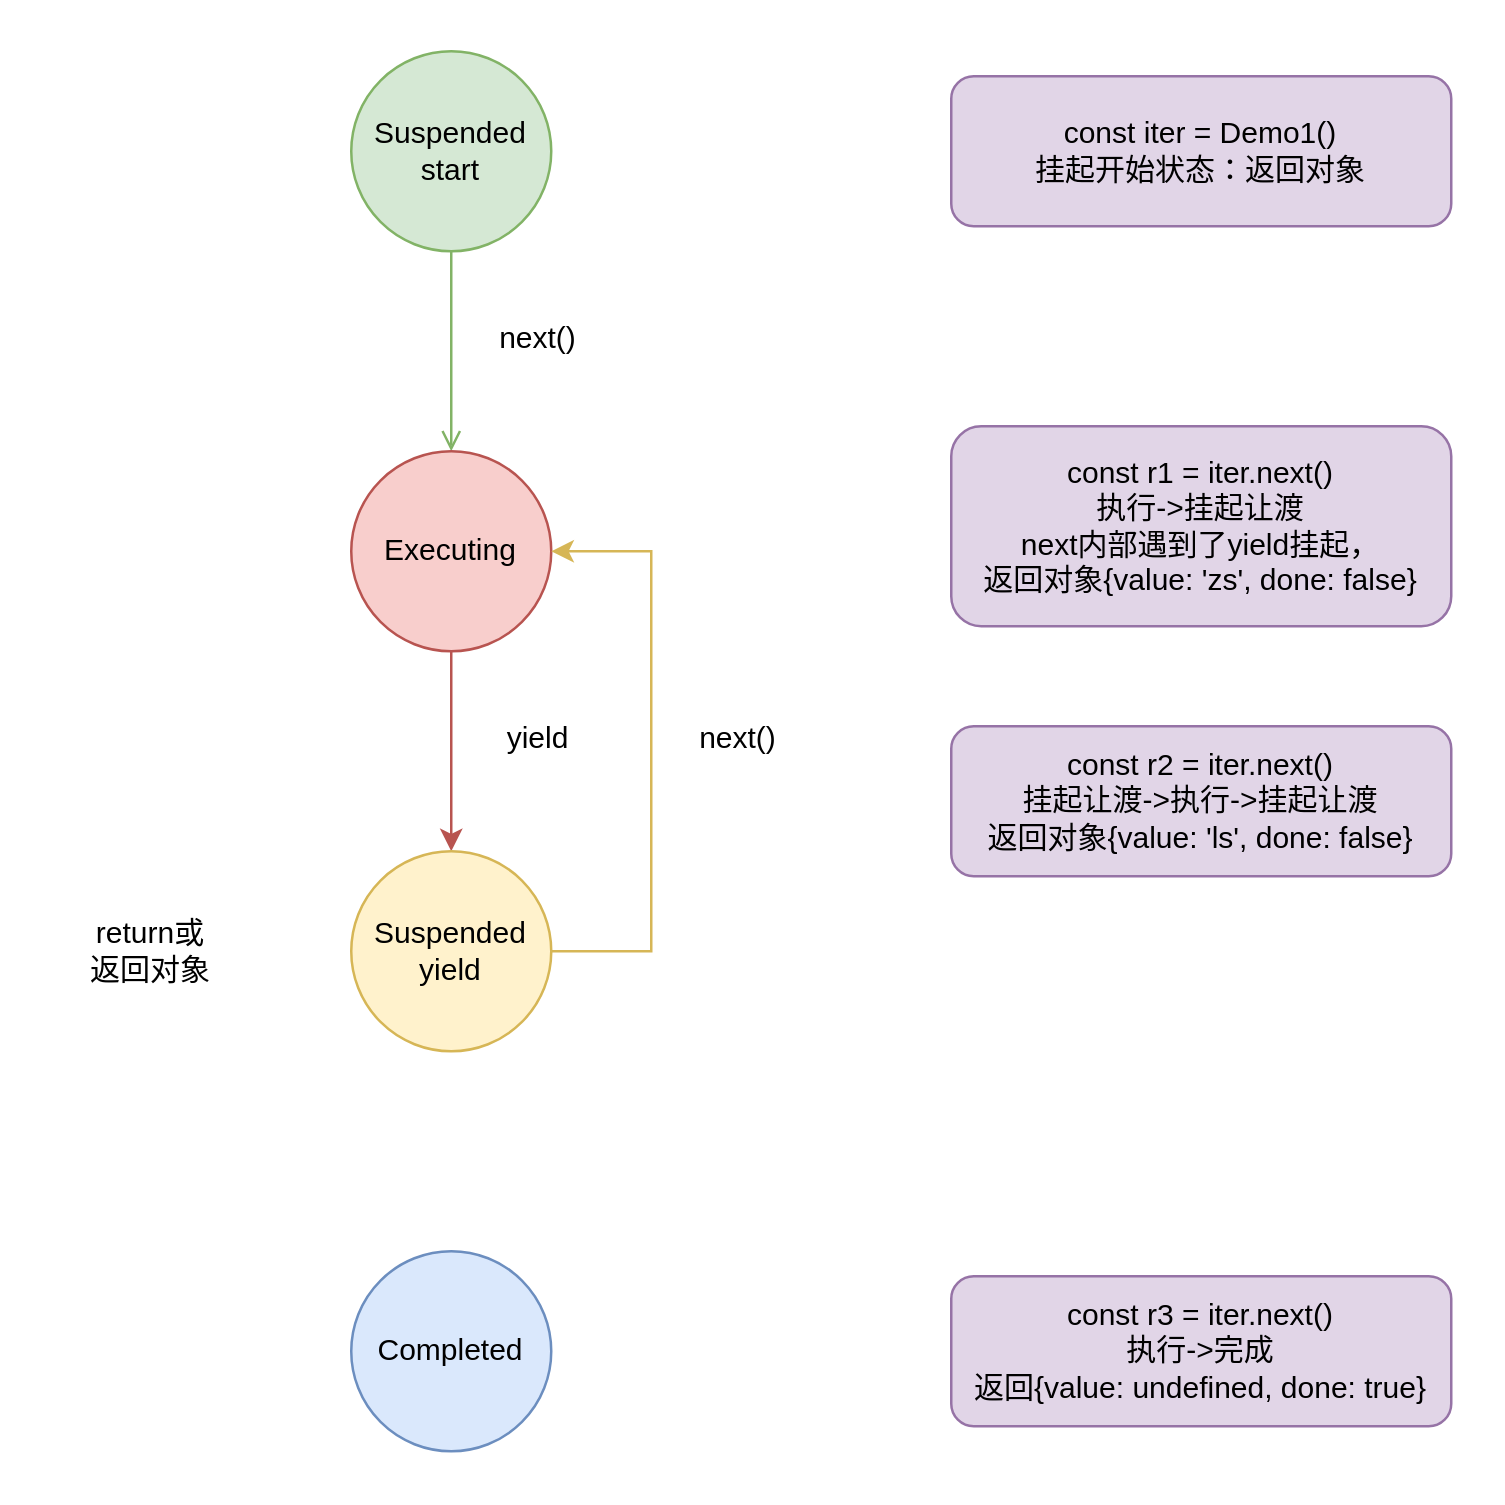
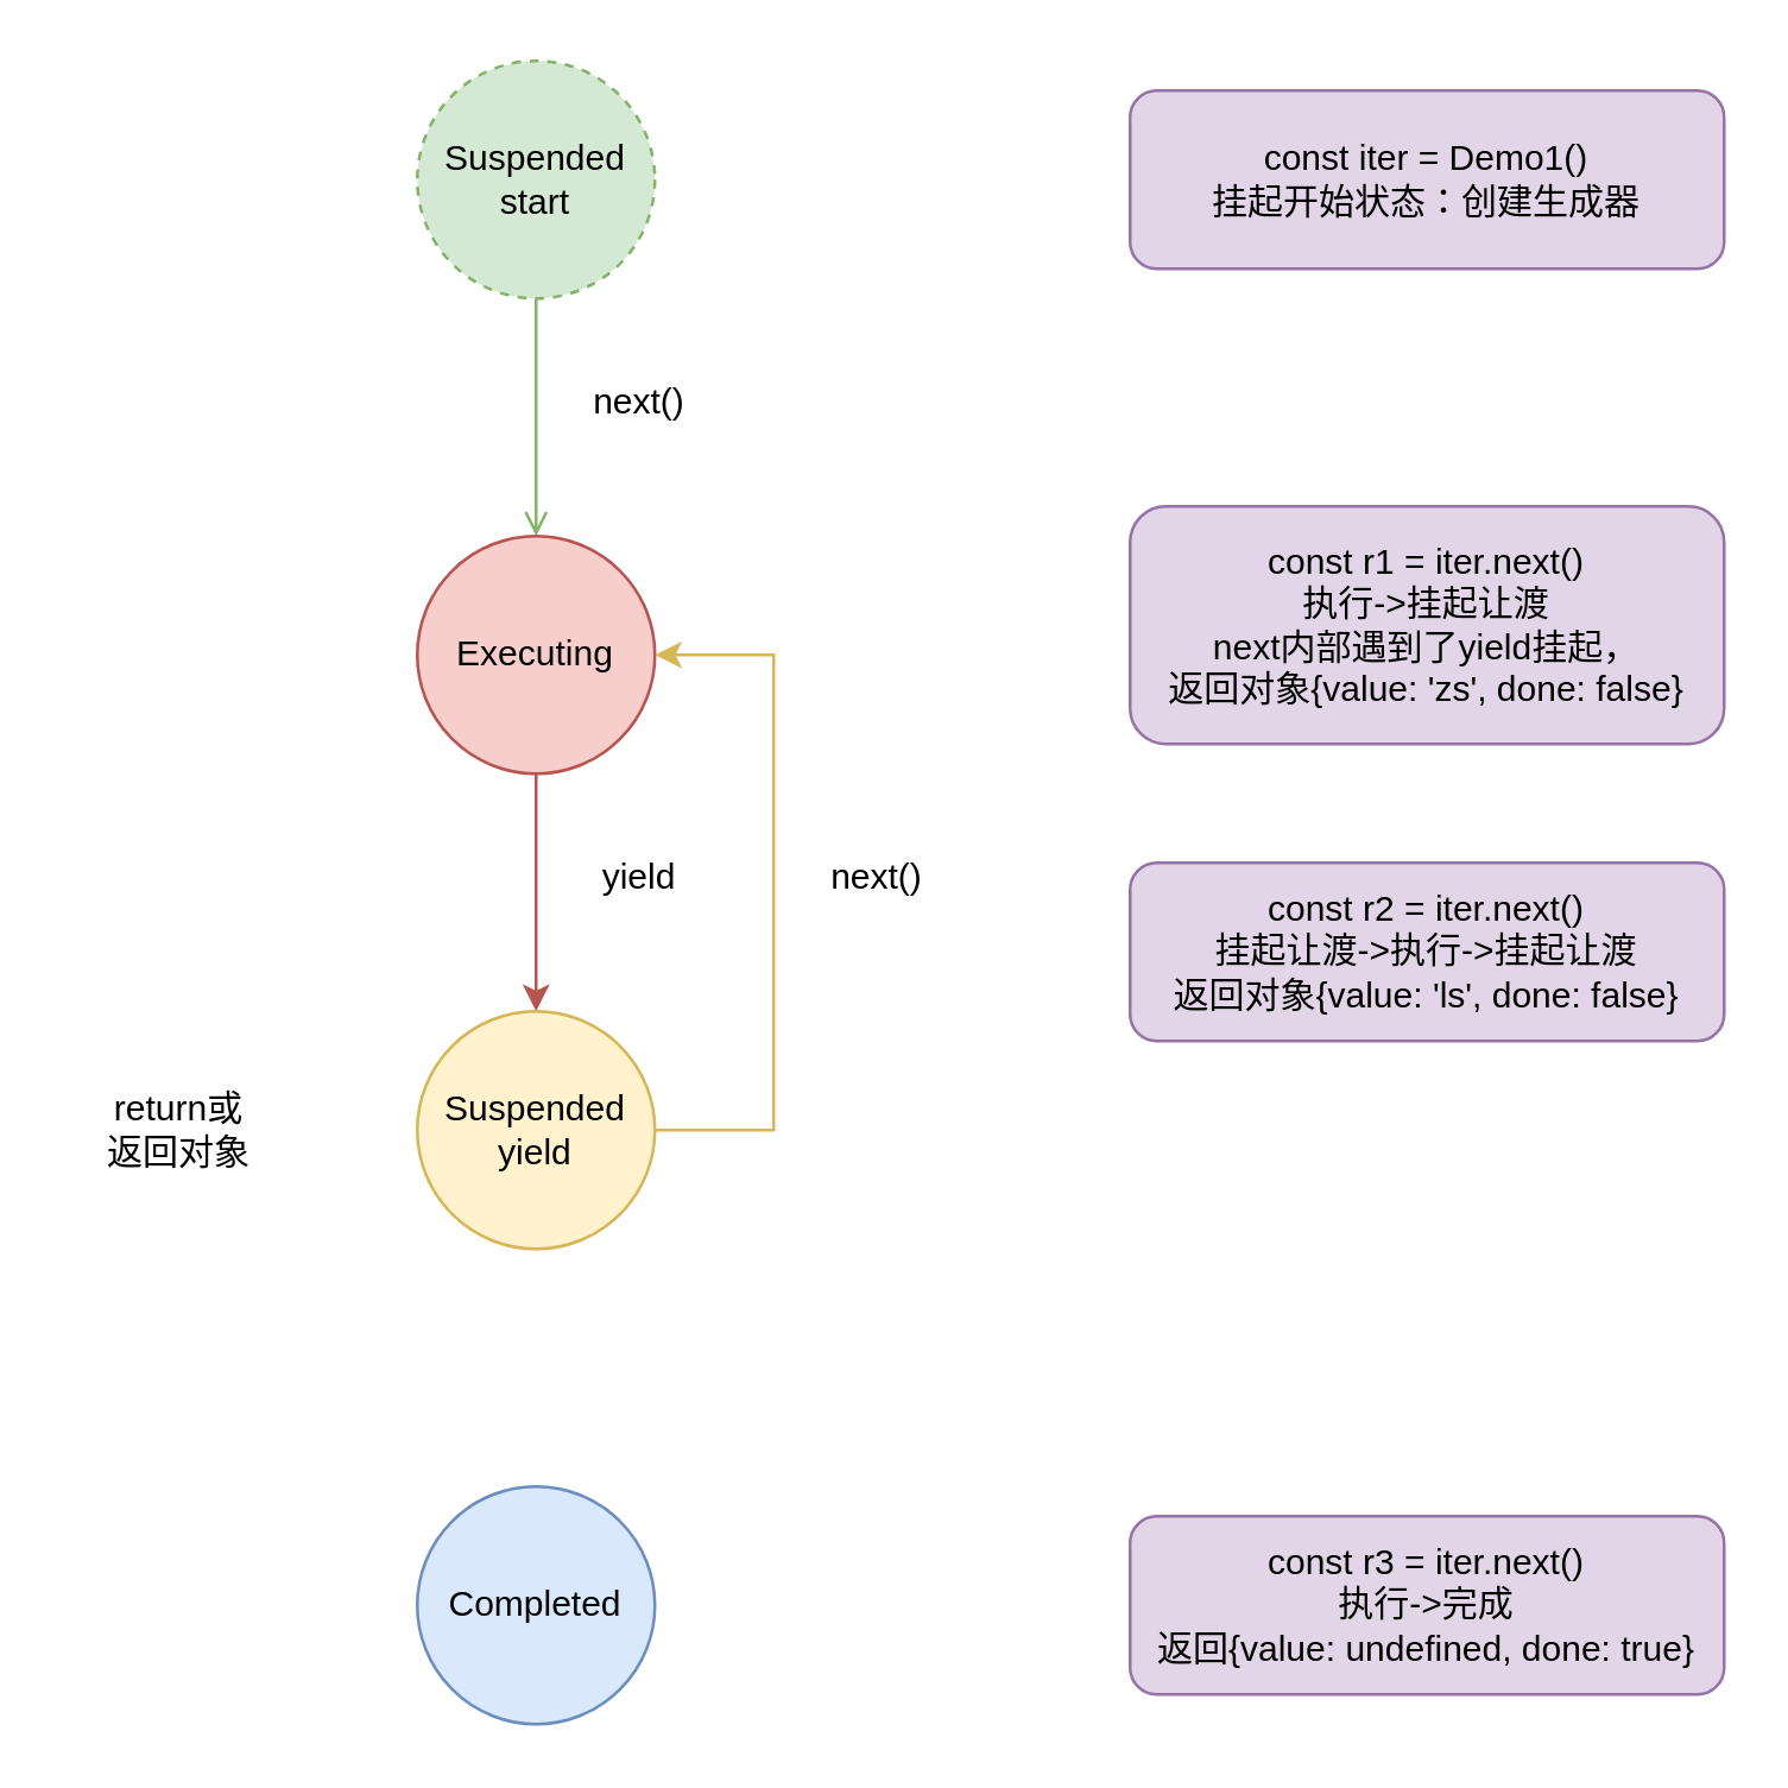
  <mxCell id="0" />
  <mxCell id="1" parent="0" />
  <mxCell id="2" style="edgeStyle=orthogonalEdgeStyle;rounded=0;orthogonalLoop=1;jettySize=auto;html=1;entryX=0.5;entryY=0;entryDx=0;entryDy=0;fillColor=#d5e8d4;strokeColor=#82b366;endArrow=open;" parent="1" source="3" target="5" edge="1"><mxGeometry relative="1" as="geometry" /></mxCell>
- <mxCell id="3" value="Suspended&lt;br&gt;start" style="ellipse;whiteSpace=wrap;html=1;aspect=fixed;fillColor=#d5e8d4;strokeColor=#82b366;" parent="1" vertex="1"><mxGeometry x="140" y="20" width="80" height="80" as="geometry" /></mxCell>
+ <mxCell id="3" value="Suspended&lt;br&gt;start" style="ellipse;whiteSpace=wrap;html=1;aspect=fixed;fillColor=#d5e8d4;strokeColor=#82b366;dashed=1;" parent="1" vertex="1"><mxGeometry x="140" y="20" width="80" height="80" as="geometry" /></mxCell>
  <mxCell id="4" style="edgeStyle=orthogonalEdgeStyle;rounded=0;orthogonalLoop=1;jettySize=auto;html=1;entryX=0.5;entryY=0;entryDx=0;entryDy=0;fillColor=#f8cecc;strokeColor=#b85450;" parent="1" source="5" target="7" edge="1"><mxGeometry relative="1" as="geometry" /></mxCell>
  <mxCell id="5" value="Executing" style="ellipse;whiteSpace=wrap;html=1;aspect=fixed;fillColor=#f8cecc;strokeColor=#b85450;" parent="1" vertex="1"><mxGeometry x="140" y="180" width="80" height="80" as="geometry" /></mxCell>
  <mxCell id="6" style="edgeStyle=orthogonalEdgeStyle;rounded=0;orthogonalLoop=1;jettySize=auto;html=1;entryX=1;entryY=0.5;entryDx=0;entryDy=0;fillColor=#fff2cc;strokeColor=#d6b656;" parent="1" source="7" target="5" edge="1"><mxGeometry relative="1" as="geometry"><mxPoint x="260" y="230" as="targetPoint" /><Array as="points"><mxPoint x="260" y="380" /><mxPoint x="260" y="220" /></Array></mxGeometry></mxCell>
  <mxCell id="7" value="Suspended&lt;br style=&quot;border-color: var(--border-color);&quot;&gt;yield" style="ellipse;whiteSpace=wrap;html=1;aspect=fixed;fillColor=#fff2cc;strokeColor=#d6b656;" parent="1" vertex="1"><mxGeometry x="140" y="340" width="80" height="80" as="geometry" /></mxCell>
  <mxCell id="8" value="Completed" style="ellipse;whiteSpace=wrap;html=1;aspect=fixed;fillColor=#dae8fc;strokeColor=#6c8ebf;" parent="1" vertex="1"><mxGeometry x="140" y="500" width="80" height="80" as="geometry" /></mxCell>
  <mxCell id="9" value="yield" style="text;html=1;strokeColor=none;fillColor=none;align=center;verticalAlign=middle;whiteSpace=wrap;rounded=0;" parent="1" vertex="1"><mxGeometry x="190" y="280" width="50" height="30" as="geometry" /></mxCell>
  <mxCell id="10" value="next()" style="text;html=1;strokeColor=none;fillColor=none;align=center;verticalAlign=middle;whiteSpace=wrap;rounded=0;" parent="1" vertex="1"><mxGeometry x="190" y="120" width="50" height="30" as="geometry" /></mxCell>
  <mxCell id="11" value="next()" style="text;html=1;strokeColor=none;fillColor=none;align=center;verticalAlign=middle;whiteSpace=wrap;rounded=0;" parent="1" vertex="1"><mxGeometry x="270" y="280" width="50" height="30" as="geometry" /></mxCell>
  <mxCell id="12" value="return或&lt;br&gt;返回对象" style="text;html=1;strokeColor=none;fillColor=none;align=center;verticalAlign=middle;whiteSpace=wrap;rounded=0;" parent="1" vertex="1"><mxGeometry y="365" width="80" height="30" as="geometry" x="20" /></mxCell>
- <mxCell id="13" value="const iter =&amp;nbsp;Demo1()&lt;br&gt;挂起开始状态：返回对象" style="rounded=1;whiteSpace=wrap;html=1;fillColor=#e1d5e7;strokeColor=#9673a6;" vertex="1" parent="1"><mxGeometry x="380" y="30" width="200" height="60" as="geometry" /></mxCell>
+ <mxCell id="13" value="const iter =&amp;nbsp;Demo1()&lt;br&gt;挂起开始状态：创建生成器" style="rounded=1;whiteSpace=wrap;html=1;fillColor=#e1d5e7;strokeColor=#9673a6;" vertex="1" parent="1"><mxGeometry x="380" y="30" width="200" height="60" as="geometry" /></mxCell>
  <mxCell id="14" value="const r1 = iter.next()&lt;br&gt;执行-&amp;gt;挂起让渡&lt;br&gt;next内部遇到了yield挂起，&lt;br&gt;返回对象{value: 'zs', done: false}" style="rounded=1;whiteSpace=wrap;html=1;fillColor=#e1d5e7;strokeColor=#9673a6;" vertex="1" parent="1"><mxGeometry x="380" y="170" width="200" height="80" as="geometry" /></mxCell>
  <mxCell id="15" value="const r2 = iter.next()&lt;br&gt;挂起让渡-&amp;gt;执行-&amp;gt;挂起让渡&lt;br&gt;返回对象{value: 'ls', done: false}" style="rounded=1;whiteSpace=wrap;html=1;fillColor=#e1d5e7;strokeColor=#9673a6;" vertex="1" parent="1"><mxGeometry x="380" y="290" width="200" height="60" as="geometry" /></mxCell>
  <mxCell id="16" value="const r3 = iter.next()&lt;br&gt;执行-&amp;gt;完成&lt;br&gt;返回{value: undefined, done: true}" style="rounded=1;whiteSpace=wrap;html=1;fillColor=#e1d5e7;strokeColor=#9673a6;" vertex="1" parent="1"><mxGeometry x="380" y="510" width="200" height="60" as="geometry" /></mxCell>
